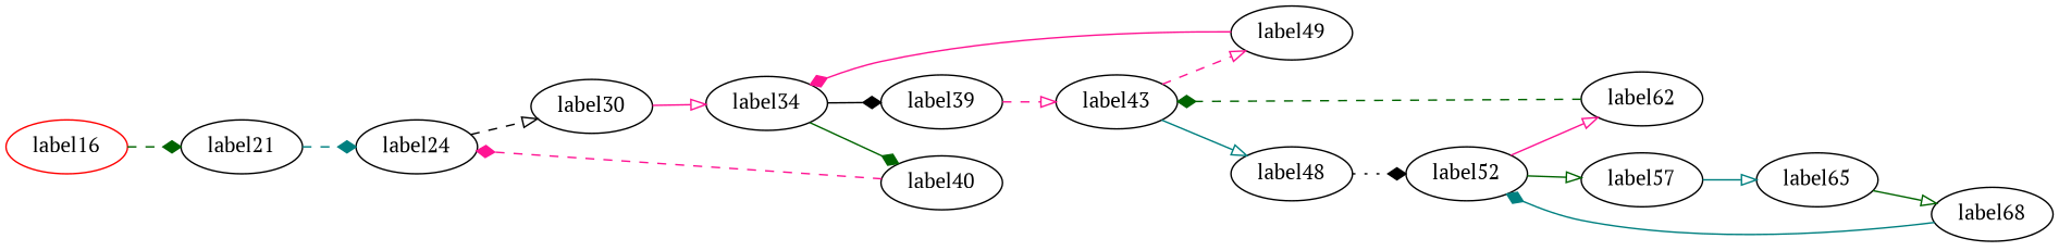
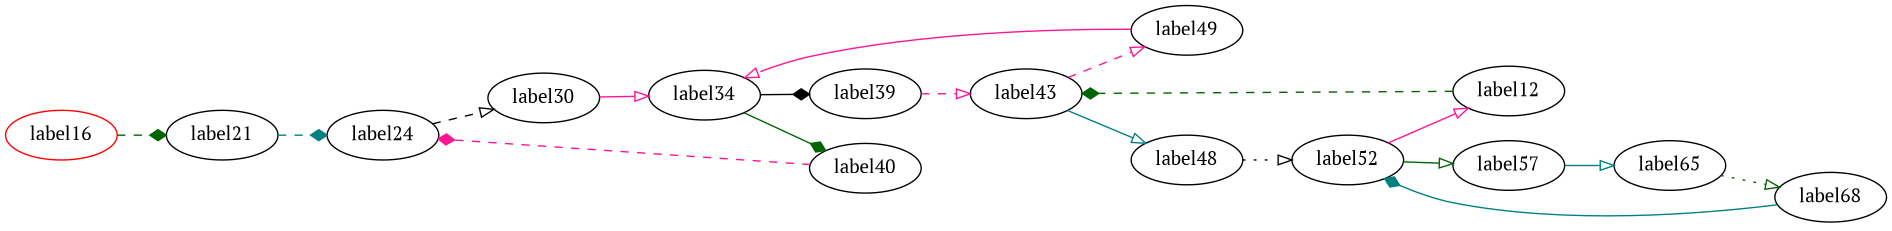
  digraph {
    fontname="PT Serif"
    rankdir=LR
    node [fontname="PT Serif"]
    edge [arrowhead=diamond color=deeppink fontname="PT Serif" style=solid]
    label16 [color=red]
    label21
    n3 [label=label24]
    label30
    label52
    label57
-   label62
+   label62 [label=label12]
    label65
    label43
    label68
    label49
    label48
    label34
    label40
    label39
    label16 -> label21 [color=darkgreen style=dashed]
    label21 -> n3 [color=teal style=dashed]
    n3 -> label30 [arrowhead=onormal color=black style=dashed]
    label30 -> label34 [arrowhead=onormal]
    label52 -> label57 [arrowhead=onormal color=darkgreen]
    label52 -> label62 [arrowhead=onormal]
    label57 -> label65 [arrowhead=onormal color=teal]
    label62 -> label43 [color=darkgreen style=dashed]
-   label65 -> label68 [arrowhead=onormal color=darkgreen]
+   label65 -> label68 [arrowhead=onormal color=darkgreen style=dotted]
    label43 -> label49 [arrowhead=onormal style=dashed]
    label43 -> label48 [arrowhead=onormal color=teal]
    label68 -> label52 [color=teal]
-   label49 -> label34
-   label48 -> label52 [color=black style=dotted]
+   label49 -> label34 [arrowhead=onormal]
+   label48 -> label52 [arrowhead=onormal color=black style=dotted]
    label34 -> label40 [color=darkgreen]
    label34 -> label39 [color=black]
    label40 -> n3 [style=dashed]
    label39 -> label43 [arrowhead=onormal style=dashed]
  }
